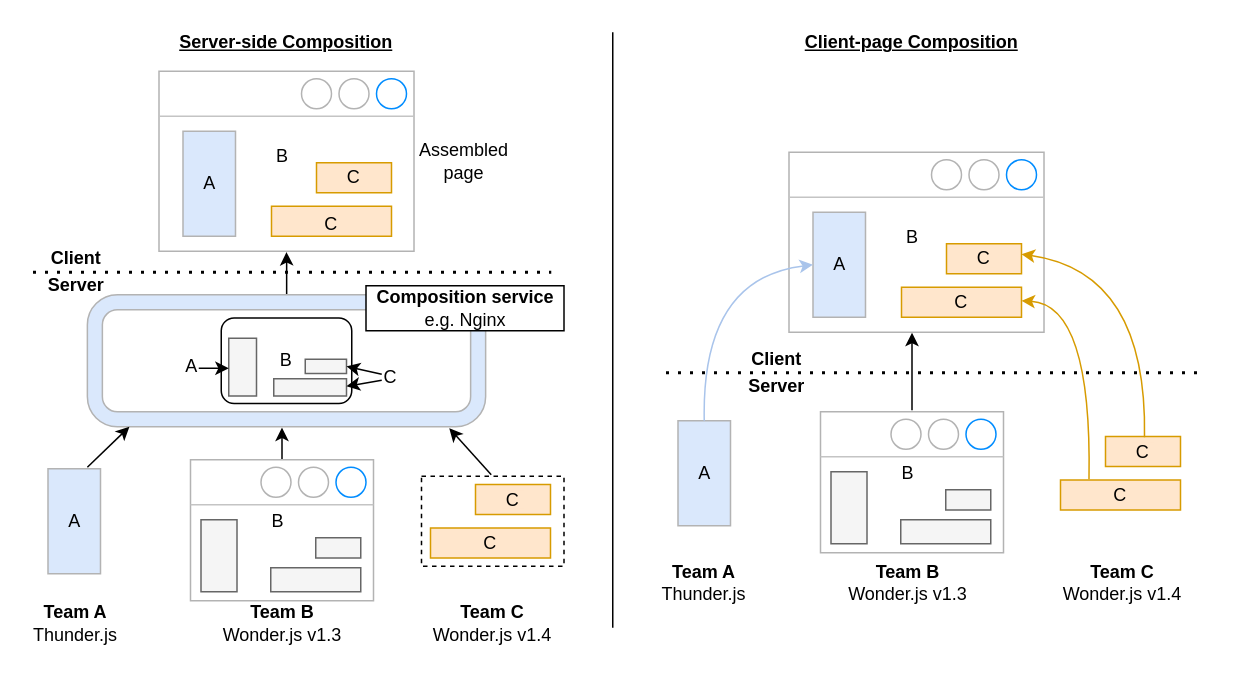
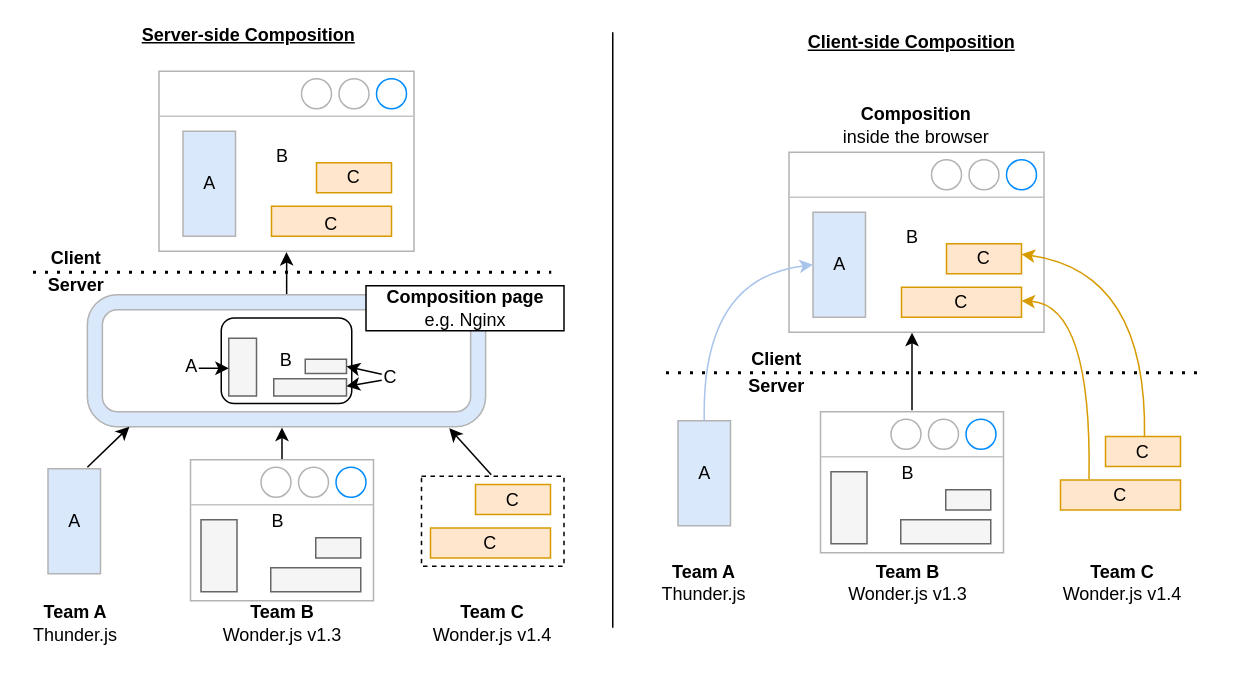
  <mxCell id="0" />
  <mxCell id="1" parent="0" />
  <mxCell id="2" style="edgeStyle=orthogonalEdgeStyle;rounded=0;orthogonalLoop=1;jettySize=auto;html=1;" parent="1" source="3" edge="1"><mxGeometry relative="1" as="geometry"><mxPoint x="187.5" y="284.571" as="targetPoint" /></mxGeometry></mxCell>
  <mxCell id="3" value="" style="strokeWidth=1;shadow=0;dashed=0;align=center;html=1;shape=mxgraph.mockup.containers.window;align=left;verticalAlign=top;spacingLeft=8;strokeColor2=#008cff;strokeColor3=#c4c4c4;fontColor=#666666;mainText=;fontSize=17;labelBackgroundColor=none;strokeColor=#B3B3B3;" parent="1" vertex="1"><mxGeometry x="126.5" y="306" width="122" height="94" as="geometry" /></mxCell>
  <mxCell id="4" value="" style="rounded=0;whiteSpace=wrap;html=1;fontColor=#333333;strokeColor=#666666;fillColor=#f5f5f5;" parent="1" vertex="1"><mxGeometry x="133.5" y="346" width="24" height="48" as="geometry" /></mxCell>
  <mxCell id="5" value="" style="rounded=0;whiteSpace=wrap;html=1;strokeColor=#666666;fillColor=#f5f5f5;fontColor=#333333;" parent="1" vertex="1"><mxGeometry x="210" y="358" width="30" height="13.5" as="geometry" /></mxCell>
  <mxCell id="6" value="" style="rounded=0;whiteSpace=wrap;html=1;strokeColor=#666666;fillColor=#f5f5f5;fontColor=#333333;" parent="1" vertex="1"><mxGeometry x="180" y="378" width="60" height="16" as="geometry" /></mxCell>
  <mxCell id="7" value="B" style="text;html=1;strokeColor=none;fillColor=none;align=center;verticalAlign=middle;whiteSpace=wrap;rounded=0;" parent="1" vertex="1"><mxGeometry x="175.5" y="339" width="18" height="16" as="geometry" /></mxCell>
  <mxCell id="8" value="" style="rounded=0;whiteSpace=wrap;html=1;strokeColor=#d79b00;fillColor=#ffe6cc;" parent="1" vertex="1"><mxGeometry x="316.5" y="322.5" width="50" height="20" as="geometry" /></mxCell>
  <mxCell id="9" value="" style="rounded=0;whiteSpace=wrap;html=1;strokeColor=#d79b00;fillColor=#ffe6cc;" parent="1" vertex="1"><mxGeometry x="286.5" y="351.5" width="80" height="20" as="geometry" /></mxCell>
  <mxCell id="10" value="C" style="text;html=1;strokeColor=none;fillColor=#ffe6cc;align=center;verticalAlign=middle;whiteSpace=wrap;rounded=0;" parent="1" vertex="1"><mxGeometry x="334" y="326.5" width="15" height="12" as="geometry" /></mxCell>
  <mxCell id="11" value="C" style="text;html=1;strokeColor=none;fillColor=#ffe6cc;align=center;verticalAlign=middle;whiteSpace=wrap;rounded=0;" parent="1" vertex="1"><mxGeometry x="319" y="355.5" width="15" height="12" as="geometry" /></mxCell>
  <mxCell id="12" value="" style="rounded=0;whiteSpace=wrap;html=1;fontColor=#3399FF;strokeColor=#B3B3B3;fillColor=#DAE8FC;" parent="1" vertex="1"><mxGeometry x="31.5" y="312" width="35" height="70" as="geometry" /></mxCell>
  <mxCell id="13" value="A" style="text;html=1;strokeColor=none;fillColor=none;align=center;verticalAlign=middle;whiteSpace=wrap;rounded=0;fontColor=#000000;" parent="1" vertex="1"><mxGeometry x="42.5" y="337.5" width="13" height="19" as="geometry" /></mxCell>
  <mxCell id="14" value="" style="verticalLabelPosition=bottom;verticalAlign=top;html=1;shape=mxgraph.basic.rect;fillColor2=none;strokeWidth=1;size=20;indent=5;fillColor=none;dashed=1;" parent="1" vertex="1"><mxGeometry x="280.5" y="317" width="95" height="60" as="geometry" /></mxCell>
  <mxCell id="15" value="" style="strokeWidth=1;shadow=0;dashed=0;align=center;html=1;shape=mxgraph.mockup.containers.window;align=left;verticalAlign=top;spacingLeft=8;strokeColor2=#008cff;strokeColor3=#c4c4c4;fontColor=#666666;mainText=;fontSize=17;labelBackgroundColor=none;strokeColor=#B3B3B3;" parent="1" vertex="1"><mxGeometry x="105.5" y="47" width="170" height="120" as="geometry" /></mxCell>
  <mxCell id="16" value="" style="rounded=0;whiteSpace=wrap;html=1;fontColor=#3399FF;strokeColor=#B3B3B3;fillColor=#DAE8FC;" parent="1" vertex="1"><mxGeometry x="121.5" y="87" width="35" height="70" as="geometry" /></mxCell>
  <mxCell id="17" value="" style="rounded=0;whiteSpace=wrap;html=1;strokeColor=#d79b00;fillColor=#ffe6cc;" parent="1" vertex="1"><mxGeometry x="210.5" y="108" width="50" height="20" as="geometry" /></mxCell>
  <mxCell id="18" value="" style="rounded=0;whiteSpace=wrap;html=1;strokeColor=#d79b00;fillColor=#ffe6cc;" parent="1" vertex="1"><mxGeometry x="180.5" y="137" width="80" height="20" as="geometry" /></mxCell>
  <mxCell id="19" value="A" style="text;html=1;strokeColor=none;fillColor=none;align=center;verticalAlign=middle;whiteSpace=wrap;rounded=0;fontColor=#000000;" parent="1" vertex="1"><mxGeometry x="132.5" y="112.5" width="13" height="19" as="geometry" /></mxCell>
  <mxCell id="20" value="C" style="text;html=1;strokeColor=none;fillColor=#ffe6cc;align=center;verticalAlign=middle;whiteSpace=wrap;rounded=0;" parent="1" vertex="1"><mxGeometry x="228" y="112" width="15" height="12" as="geometry" /></mxCell>
  <mxCell id="21" value="C" style="text;html=1;strokeColor=none;fillColor=#ffe6cc;align=center;verticalAlign=middle;whiteSpace=wrap;rounded=0;" parent="1" vertex="1"><mxGeometry x="213" y="143" width="15" height="12" as="geometry" /></mxCell>
  <mxCell id="22" value="B" style="text;html=1;strokeColor=none;fillColor=none;align=center;verticalAlign=middle;whiteSpace=wrap;rounded=0;" parent="1" vertex="1"><mxGeometry x="178.5" y="96" width="18" height="16" as="geometry" /></mxCell>
- <mxCell id="23" value="Assembled page" style="text;html=1;strokeColor=none;fillColor=none;align=center;verticalAlign=middle;whiteSpace=wrap;rounded=0;dashed=1;" parent="1" vertex="1"><mxGeometry x="275.5" y="91.5" width="65.5" height="31" as="geometry" /></mxCell>
  <mxCell id="24" value="" style="endArrow=none;dashed=1;html=1;dashPattern=1 3;strokeWidth=2;rounded=0;" parent="1" edge="1"><mxGeometry width="50" height="50" relative="1" as="geometry"><mxPoint x="21.5" y="181" as="sourcePoint" /><mxPoint x="367" y="181" as="targetPoint" /></mxGeometry></mxCell>
  <mxCell id="25" value="&lt;b&gt;Client&lt;/b&gt;" style="text;html=1;strokeColor=none;fillColor=none;align=center;verticalAlign=middle;whiteSpace=wrap;rounded=0;" parent="1" vertex="1"><mxGeometry x="25.5" y="162" width="49" height="19" as="geometry" /></mxCell>
  <mxCell id="26" value="&lt;b&gt;Server&lt;/b&gt;" style="text;html=1;strokeColor=none;fillColor=none;align=center;verticalAlign=middle;whiteSpace=wrap;rounded=0;" parent="1" vertex="1"><mxGeometry x="25.5" y="180" width="49" height="19" as="geometry" /></mxCell>
  <mxCell id="27" style="edgeStyle=orthogonalEdgeStyle;rounded=0;orthogonalLoop=1;jettySize=auto;html=1;entryX=0.5;entryY=0.963;entryDx=0;entryDy=0;entryPerimeter=0;" parent="1" source="28" edge="1"><mxGeometry relative="1" as="geometry"><mxPoint x="190.5" y="167.56" as="targetPoint" /></mxGeometry></mxCell>
  <mxCell id="28" value="" style="verticalLabelPosition=bottom;verticalAlign=top;html=1;shape=mxgraph.basic.rounded_frame;dx=10;fillColor=#DAE8FC;strokeColor=#B3B3B3;" parent="1" vertex="1"><mxGeometry x="57.75" y="196" width="265.5" height="88" as="geometry" /></mxCell>
  <mxCell id="29" value="" style="rounded=1;whiteSpace=wrap;html=1;" parent="1" vertex="1"><mxGeometry x="147" y="211.5" width="87" height="57" as="geometry" /></mxCell>
  <mxCell id="30" value="B" style="text;html=1;strokeColor=none;fillColor=none;align=center;verticalAlign=middle;whiteSpace=wrap;rounded=0;" parent="1" vertex="1"><mxGeometry x="182" y="231.5" width="17" height="17" as="geometry" /></mxCell>
  <mxCell id="31" value="" style="rounded=0;whiteSpace=wrap;html=1;fontColor=#333333;strokeColor=#666666;fillColor=#f5f5f5;" parent="1" vertex="1"><mxGeometry x="152" y="225" width="18.5" height="38.5" as="geometry" /></mxCell>
  <mxCell id="32" value="" style="rounded=0;whiteSpace=wrap;html=1;strokeColor=#666666;fillColor=#f5f5f5;fontColor=#333333;" parent="1" vertex="1"><mxGeometry x="182" y="252" width="48.5" height="11.5" as="geometry" /></mxCell>
  <mxCell id="33" value="" style="rounded=0;whiteSpace=wrap;html=1;strokeColor=#666666;fillColor=#f5f5f5;fontColor=#333333;" parent="1" vertex="1"><mxGeometry x="203" y="239" width="27.5" height="9.5" as="geometry" /></mxCell>
  <mxCell id="34" value="" style="endArrow=classic;html=1;rounded=0;entryX=0;entryY=0.5;entryDx=0;entryDy=0;" parent="1" edge="1"><mxGeometry width="50" height="50" relative="1" as="geometry"><mxPoint x="132" y="245" as="sourcePoint" /><mxPoint x="152" y="245" as="targetPoint" /></mxGeometry></mxCell>
  <mxCell id="35" value="A" style="text;html=1;strokeColor=none;fillColor=none;align=center;verticalAlign=middle;whiteSpace=wrap;rounded=0;" parent="1" vertex="1"><mxGeometry x="119" y="235" width="17" height="18.5" as="geometry" /></mxCell>
  <mxCell id="36" value="" style="endArrow=classic;html=1;rounded=0;entryX=1;entryY=0.5;entryDx=0;entryDy=0;" parent="1" target="33" edge="1"><mxGeometry width="50" height="50" relative="1" as="geometry"><mxPoint x="254" y="249" as="sourcePoint" /><mxPoint x="162" y="255" as="targetPoint" /></mxGeometry></mxCell>
  <mxCell id="37" value="" style="endArrow=classic;html=1;rounded=0;entryX=1;entryY=0.5;entryDx=0;entryDy=0;" parent="1" edge="1"><mxGeometry width="50" height="50" relative="1" as="geometry"><mxPoint x="254" y="253" as="sourcePoint" /><mxPoint x="230.5" y="257" as="targetPoint" /></mxGeometry></mxCell>
  <mxCell id="38" value="C" style="text;html=1;strokeColor=none;fillColor=none;align=center;verticalAlign=middle;whiteSpace=wrap;rounded=0;" parent="1" vertex="1"><mxGeometry x="251.5" y="243" width="16" height="16" as="geometry" /></mxCell>
  <mxCell id="39" value="" style="endArrow=classic;html=1;rounded=0;" parent="1" edge="1"><mxGeometry width="50" height="50" relative="1" as="geometry"><mxPoint x="57.75" y="311" as="sourcePoint" /><mxPoint x="85.75" y="284" as="targetPoint" /></mxGeometry></mxCell>
  <mxCell id="40" value="" style="endArrow=classic;html=1;rounded=0;" parent="1" edge="1"><mxGeometry width="50" height="50" relative="1" as="geometry"><mxPoint x="327" y="316" as="sourcePoint" /><mxPoint x="299" y="285" as="targetPoint" /></mxGeometry></mxCell>
- <mxCell id="41" value="&lt;b&gt;Composition service&lt;/b&gt;&lt;br&gt;e.g. Nginx" style="text;html=1;strokeColor=default;fillColor=default;align=center;verticalAlign=middle;whiteSpace=wrap;rounded=0;" parent="1" vertex="1"><mxGeometry x="243.5" y="190" width="132" height="30" as="geometry" /></mxCell>
+ <mxCell id="41" value="&lt;b&gt;Composition page&lt;/b&gt;&lt;br&gt;e.g. Nginx" style="text;html=1;strokeColor=default;fillColor=default;align=center;verticalAlign=middle;whiteSpace=wrap;rounded=0;" parent="1" vertex="1"><mxGeometry x="243.5" y="190" width="132" height="30" as="geometry" /></mxCell>
  <mxCell id="42" style="edgeStyle=orthogonalEdgeStyle;rounded=0;orthogonalLoop=1;jettySize=auto;html=1;" parent="1" edge="1"><mxGeometry relative="1" as="geometry"><mxPoint x="607.5" y="221.286" as="targetPoint" /><mxPoint x="607.5" y="273" as="sourcePoint" /></mxGeometry></mxCell>
  <mxCell id="43" value="" style="strokeWidth=1;shadow=0;dashed=0;align=center;html=1;shape=mxgraph.mockup.containers.window;align=left;verticalAlign=top;spacingLeft=8;strokeColor2=#008cff;strokeColor3=#c4c4c4;fontColor=#666666;mainText=;fontSize=17;labelBackgroundColor=none;strokeColor=#B3B3B3;" parent="1" vertex="1"><mxGeometry x="546.5" y="274" width="122" height="94" as="geometry" /></mxCell>
  <mxCell id="44" value="" style="rounded=0;whiteSpace=wrap;html=1;fontColor=#333333;strokeColor=#666666;fillColor=#f5f5f5;" parent="1" vertex="1"><mxGeometry x="553.5" y="314" width="24" height="48" as="geometry" /></mxCell>
  <mxCell id="45" value="" style="rounded=0;whiteSpace=wrap;html=1;strokeColor=#666666;fillColor=#f5f5f5;fontColor=#333333;" parent="1" vertex="1"><mxGeometry x="630" y="326" width="30" height="13.5" as="geometry" /></mxCell>
  <mxCell id="46" value="" style="rounded=0;whiteSpace=wrap;html=1;strokeColor=#666666;fillColor=#f5f5f5;fontColor=#333333;" parent="1" vertex="1"><mxGeometry x="600" y="346" width="60" height="16" as="geometry" /></mxCell>
  <mxCell id="47" value="B" style="text;html=1;strokeColor=none;fillColor=none;align=center;verticalAlign=middle;whiteSpace=wrap;rounded=0;" parent="1" vertex="1"><mxGeometry x="595.5" y="307" width="18" height="16" as="geometry" /></mxCell>
  <mxCell id="48" value="" style="rounded=0;whiteSpace=wrap;html=1;strokeColor=#d79b00;fillColor=#ffe6cc;" parent="1" vertex="1"><mxGeometry x="736.5" y="290.5" width="50" height="20" as="geometry" /></mxCell>
  <mxCell id="49" value="" style="rounded=0;whiteSpace=wrap;html=1;strokeColor=#d79b00;fillColor=#ffe6cc;" parent="1" vertex="1"><mxGeometry x="706.5" y="319.5" width="80" height="20" as="geometry" /></mxCell>
  <mxCell id="50" value="C" style="text;html=1;strokeColor=none;fillColor=#ffe6cc;align=center;verticalAlign=middle;whiteSpace=wrap;rounded=0;" parent="1" vertex="1"><mxGeometry x="754" y="294.5" width="15" height="12" as="geometry" /></mxCell>
  <mxCell id="51" value="C" style="text;html=1;strokeColor=none;fillColor=#ffe6cc;align=center;verticalAlign=middle;whiteSpace=wrap;rounded=0;" parent="1" vertex="1"><mxGeometry x="739" y="323.5" width="15" height="12" as="geometry" /></mxCell>
  <mxCell id="52" value="" style="rounded=0;whiteSpace=wrap;html=1;fontColor=#3399FF;strokeColor=#B3B3B3;fillColor=#DAE8FC;" parent="1" vertex="1"><mxGeometry x="451.5" y="280" width="35" height="70" as="geometry" /></mxCell>
  <mxCell id="53" value="A" style="text;html=1;strokeColor=none;fillColor=none;align=center;verticalAlign=middle;whiteSpace=wrap;rounded=0;fontColor=#000000;" parent="1" vertex="1"><mxGeometry x="462.5" y="305.5" width="13" height="19" as="geometry" /></mxCell>
  <mxCell id="54" value="" style="strokeWidth=1;shadow=0;dashed=0;align=center;html=1;shape=mxgraph.mockup.containers.window;align=left;verticalAlign=top;spacingLeft=8;strokeColor2=#008cff;strokeColor3=#c4c4c4;fontColor=#666666;mainText=;fontSize=17;labelBackgroundColor=none;strokeColor=#B3B3B3;" parent="1" vertex="1"><mxGeometry x="525.5" y="101" width="170" height="120" as="geometry" /></mxCell>
  <mxCell id="55" value="" style="rounded=0;whiteSpace=wrap;html=1;fontColor=#3399FF;strokeColor=#B3B3B3;fillColor=#DAE8FC;" parent="1" vertex="1"><mxGeometry x="541.5" y="141" width="35" height="70" as="geometry" /></mxCell>
  <mxCell id="56" value="" style="rounded=0;whiteSpace=wrap;html=1;strokeColor=#d79b00;fillColor=#ffe6cc;" parent="1" vertex="1"><mxGeometry x="630.5" y="162" width="50" height="20" as="geometry" /></mxCell>
  <mxCell id="57" value="" style="rounded=0;whiteSpace=wrap;html=1;strokeColor=#d79b00;fillColor=#ffe6cc;" parent="1" vertex="1"><mxGeometry x="600.5" y="191" width="80" height="20" as="geometry" /></mxCell>
  <mxCell id="58" value="A" style="text;html=1;strokeColor=none;fillColor=none;align=center;verticalAlign=middle;whiteSpace=wrap;rounded=0;fontColor=#000000;" parent="1" vertex="1"><mxGeometry x="552.5" y="166.5" width="13" height="19" as="geometry" /></mxCell>
  <mxCell id="59" value="C" style="text;html=1;strokeColor=none;fillColor=#ffe6cc;align=center;verticalAlign=middle;whiteSpace=wrap;rounded=0;" parent="1" vertex="1"><mxGeometry x="648" y="166" width="15" height="12" as="geometry" /></mxCell>
  <mxCell id="60" value="C" style="text;html=1;strokeColor=none;fillColor=#ffe6cc;align=center;verticalAlign=middle;whiteSpace=wrap;rounded=0;" parent="1" vertex="1"><mxGeometry x="633" y="195" width="15" height="12" as="geometry" /></mxCell>
  <mxCell id="61" value="B" style="text;html=1;strokeColor=none;fillColor=none;align=center;verticalAlign=middle;whiteSpace=wrap;rounded=0;" parent="1" vertex="1"><mxGeometry x="598.5" y="150" width="18" height="16" as="geometry" /></mxCell>
+ <mxCell id="62" value="&lt;b&gt;Composition&lt;/b&gt;&lt;br&gt;inside the browser" style="text;html=1;strokeColor=none;fillColor=none;align=center;verticalAlign=middle;whiteSpace=wrap;rounded=0;dashed=1;" parent="1" vertex="1"><mxGeometry x="540" y="67" width="141" height="31" as="geometry" /></mxCell>
  <mxCell id="63" value="" style="endArrow=none;dashed=1;html=1;dashPattern=1 3;strokeWidth=2;rounded=0;" parent="1" edge="1"><mxGeometry width="50" height="50" relative="1" as="geometry"><mxPoint x="443.5" y="248" as="sourcePoint" /><mxPoint x="803.5" y="248" as="targetPoint" /></mxGeometry></mxCell>
  <mxCell id="64" value="" style="curved=1;endArrow=classic;html=1;rounded=0;strokeColor=#D79B00;" parent="1" edge="1"><mxGeometry width="50" height="50" relative="1" as="geometry"><mxPoint x="762.5" y="291" as="sourcePoint" /><mxPoint x="680.5" y="169" as="targetPoint" /><Array as="points"><mxPoint x="764.5" y="181" /></Array></mxGeometry></mxCell>
  <mxCell id="65" value="" style="curved=1;endArrow=classic;html=1;rounded=0;strokeColor=#D79B00;" parent="1" edge="1"><mxGeometry width="50" height="50" relative="1" as="geometry"><mxPoint x="725.5" y="319" as="sourcePoint" /><mxPoint x="680.5" y="200" as="targetPoint" /><Array as="points"><mxPoint x="727.5" y="203" /></Array></mxGeometry></mxCell>
  <mxCell id="66" value="" style="curved=1;endArrow=classic;html=1;rounded=0;strokeColor=#A9C4EB;exitX=0.5;exitY=0;exitDx=0;exitDy=0;entryX=0;entryY=0.5;entryDx=0;entryDy=0;" parent="1" source="52" target="55" edge="1"><mxGeometry width="50" height="50" relative="1" as="geometry"><mxPoint x="682.5" y="322" as="sourcePoint" /><mxPoint x="732.5" y="272" as="targetPoint" /><Array as="points"><mxPoint x="467" y="185" /></Array></mxGeometry></mxCell>
  <mxCell id="67" value="&lt;b&gt;Team A&lt;/b&gt;&lt;br&gt;Thunder.js" style="text;html=1;strokeColor=none;fillColor=none;align=center;verticalAlign=middle;whiteSpace=wrap;rounded=0;" parent="1" vertex="1"><mxGeometry x="439" y="373" width="60" height="30" as="geometry" /></mxCell>
  <mxCell id="68" value="&lt;b&gt;Team B&lt;/b&gt;&lt;br&gt;Wonder.js v1.3" style="text;html=1;strokeColor=none;fillColor=none;align=center;verticalAlign=middle;whiteSpace=wrap;rounded=0;" parent="1" vertex="1"><mxGeometry x="561.5" y="373" width="86" height="30" as="geometry" /></mxCell>
  <mxCell id="69" value="&lt;b&gt;Team C&lt;/b&gt;&lt;br&gt;Wonder.js v1.4" style="text;html=1;strokeColor=none;fillColor=none;align=center;verticalAlign=middle;whiteSpace=wrap;rounded=0;" parent="1" vertex="1"><mxGeometry x="705" y="373" width="86" height="30" as="geometry" /></mxCell>
  <mxCell id="70" value="&lt;b&gt;Client&lt;/b&gt;" style="text;html=1;strokeColor=none;fillColor=none;align=center;verticalAlign=middle;whiteSpace=wrap;rounded=0;" parent="1" vertex="1"><mxGeometry x="492.5" y="229" width="49" height="19" as="geometry" /></mxCell>
  <mxCell id="71" value="&lt;b&gt;Server&lt;/b&gt;" style="text;html=1;strokeColor=none;fillColor=none;align=center;verticalAlign=middle;whiteSpace=wrap;rounded=0;" parent="1" vertex="1"><mxGeometry x="492.5" y="247" width="49" height="19" as="geometry" /></mxCell>
- <mxCell id="72" value="&lt;b&gt;&lt;u&gt;Server-side Composition&lt;/u&gt;&lt;/b&gt;" style="text;html=1;strokeColor=none;fillColor=none;align=center;verticalAlign=middle;whiteSpace=wrap;rounded=0;" parent="1" vertex="1"><mxGeometry x="108.25" y="20" width="164.5" height="16" as="geometry" /></mxCell>
- <mxCell id="73" value="&lt;b&gt;&lt;u&gt;Client-page Composition&lt;/u&gt;&lt;/b&gt;" style="text;html=1;strokeColor=none;fillColor=none;align=center;verticalAlign=middle;whiteSpace=wrap;rounded=0;" parent="1" vertex="1"><mxGeometry x="525.25" y="20" width="164.5" height="16" as="geometry" /></mxCell>
+ <mxCell id="72" value="&lt;b&gt;&lt;u&gt;Server-side Composition&lt;/u&gt;&lt;/b&gt;" style="text;html=1;strokeColor=none;fillColor=none;align=center;verticalAlign=middle;whiteSpace=wrap;rounded=0;" parent="1" vertex="1"><mxGeometry x="83.25" y="15" width="164.5" height="16" as="geometry" /></mxCell>
+ <mxCell id="73" value="&lt;b&gt;&lt;u&gt;Client-side Composition&lt;/u&gt;&lt;/b&gt;" style="text;html=1;strokeColor=none;fillColor=none;align=center;verticalAlign=middle;whiteSpace=wrap;rounded=0;" parent="1" vertex="1"><mxGeometry x="525.25" y="20" width="164.5" height="16" as="geometry" /></mxCell>
  <mxCell id="74" value="" style="endArrow=none;html=1;rounded=0;" parent="1" edge="1"><mxGeometry width="50" height="50" relative="1" as="geometry"><mxPoint x="408" y="418" as="sourcePoint" /><mxPoint x="408" y="21" as="targetPoint" /></mxGeometry></mxCell>
  <mxCell id="75" value="&lt;b&gt;Team A&lt;/b&gt;&lt;br&gt;Thunder.js" style="text;html=1;strokeColor=none;fillColor=none;align=center;verticalAlign=middle;whiteSpace=wrap;rounded=0;" parent="1" vertex="1"><mxGeometry x="20" y="400" width="60" height="30" as="geometry" /></mxCell>
  <mxCell id="76" value="&lt;b&gt;Team B&lt;/b&gt;&lt;br&gt;Wonder.js v1.3" style="text;html=1;strokeColor=none;fillColor=none;align=center;verticalAlign=middle;whiteSpace=wrap;rounded=0;" parent="1" vertex="1"><mxGeometry x="144.5" y="400" width="86" height="30" as="geometry" /></mxCell>
  <mxCell id="77" value="&lt;b&gt;Team C&lt;/b&gt;&lt;br&gt;Wonder.js v1.4" style="text;html=1;strokeColor=none;fillColor=none;align=center;verticalAlign=middle;whiteSpace=wrap;rounded=0;" parent="1" vertex="1"><mxGeometry x="285" y="400" width="86" height="30" as="geometry" /></mxCell>
